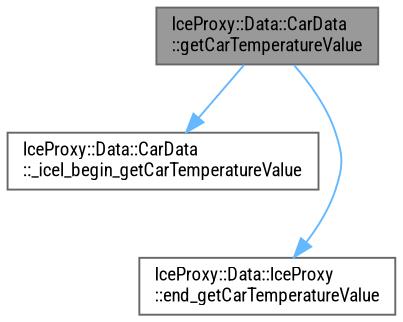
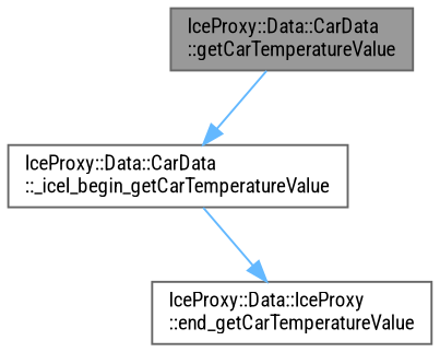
  digraph {
    fontname="Roboto Condensed"
    rankdir=TB
    node [color=grey40 fillcolor=white fontname="Roboto Condensed" fontsize=10 shape=box style=filled]
    edge [color=steelblue1 fontname="Roboto Condensed" fontsize=10 labelfontname=Helvetica labelfontsize=10 style=solid]
    n1 [color=gray40 fillcolor=grey60 fontcolor=black height=0.2 label="IceProxy::Data::CarData\l::getCarTemperatureValue" width=0.4]
    n2 [height=0.2 label="IceProxy::Data::CarData\l::_iceI_begin_getCarTemperatureValue" width=0.4]
    n3 [height=0.2 label="IceProxy::Data::IceProxy\l::end_getCarTemperatureValue" width=0.4]
    n1 -> n2
-   n1 -> n3
+   n2 -> n3
  }
